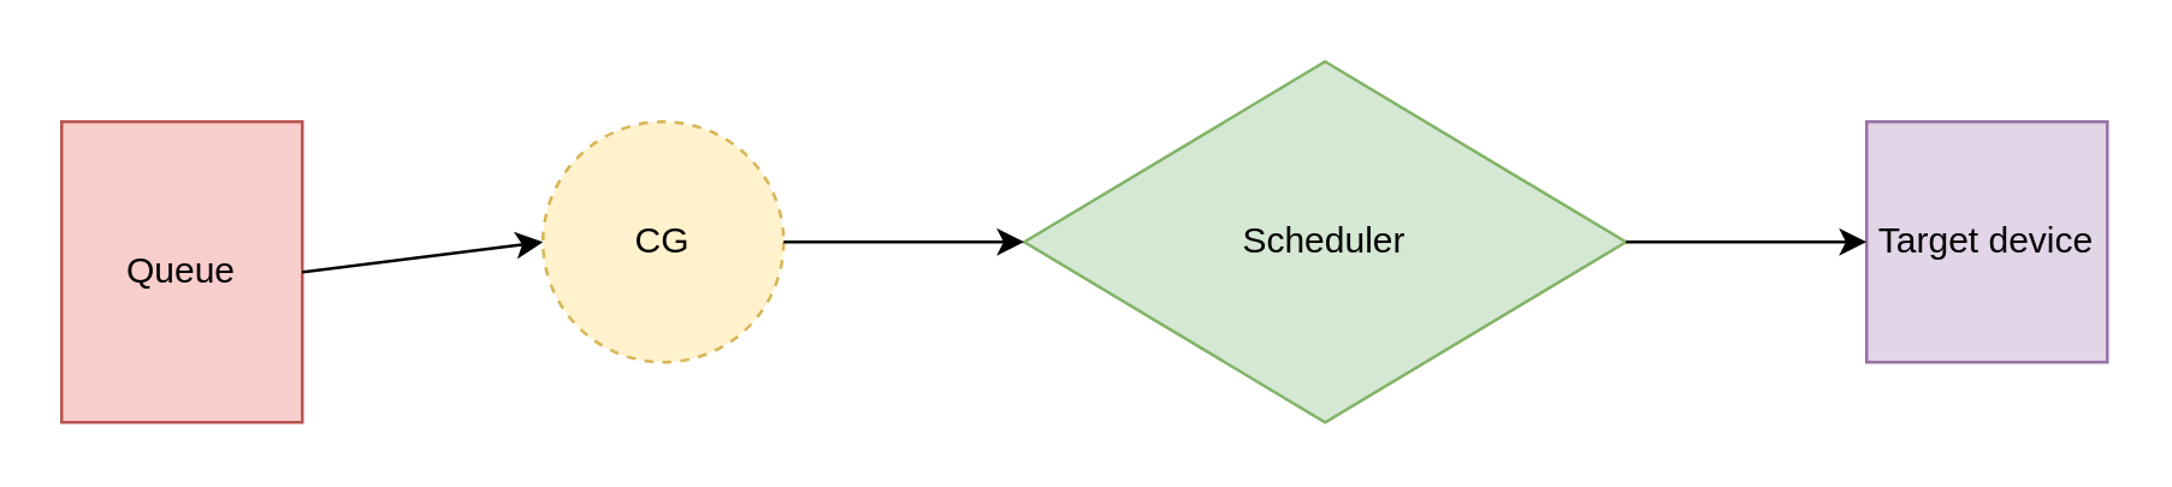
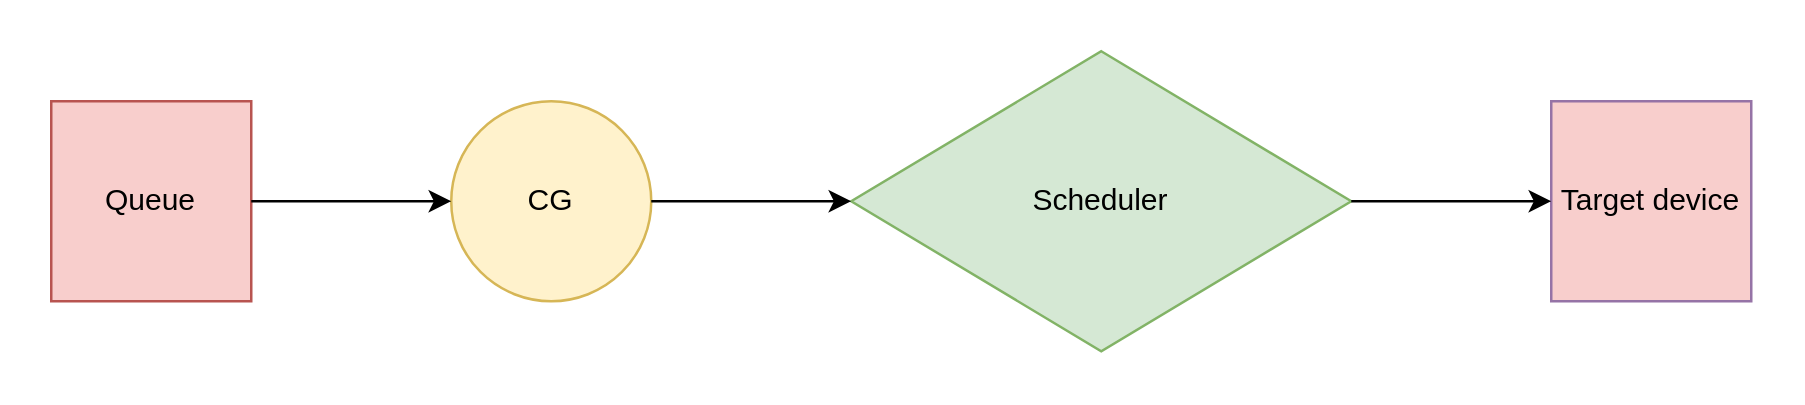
  <mxCell id="0" />
  <mxCell id="1" parent="0" />
  <mxCell id="2" value="Scheduler" style="rhombus;whiteSpace=wrap;html=1;fillColor=#d5e8d4;strokeColor=#82b366;" parent="1" vertex="1"><mxGeometry x="340" y="20" width="200" height="120" as="geometry" /></mxCell>
- <mxCell id="3" value="Target device" style="rounded=0;whiteSpace=wrap;html=1;fillColor=#e1d5e7;strokeColor=#9673a6;" parent="1" vertex="1"><mxGeometry x="620" y="40" width="80" height="80" as="geometry" /></mxCell>
- <mxCell id="4" value="CG" style="ellipse;whiteSpace=wrap;html=1;fillColor=#fff2cc;strokeColor=#d6b656;dashed=1;" parent="1" vertex="1"><mxGeometry x="180" y="40" width="80" height="80" as="geometry" /></mxCell>
- <mxCell id="5" value="Queue" style="rounded=0;whiteSpace=wrap;html=1;fillColor=#f8cecc;strokeColor=#b85450;" parent="1" vertex="1"><mxGeometry x="20" y="40" width="80" height="100" as="geometry" /></mxCell>
+ <mxCell id="3" value="Target device" style="rounded=0;whiteSpace=wrap;html=1;fillColor=#f8cecc;strokeColor=#9673a6;" parent="1" vertex="1"><mxGeometry x="620" y="40" width="80" height="80" as="geometry" /></mxCell>
+ <mxCell id="4" value="CG" style="ellipse;whiteSpace=wrap;html=1;fillColor=#fff2cc;strokeColor=#d6b656;" parent="1" vertex="1"><mxGeometry x="180" y="40" width="80" height="80" as="geometry" /></mxCell>
+ <mxCell id="5" value="Queue" style="rounded=0;whiteSpace=wrap;html=1;fillColor=#f8cecc;strokeColor=#b85450;" parent="1" vertex="1"><mxGeometry x="20" y="40" width="80" height="80" as="geometry" /></mxCell>
  <mxCell id="6" value="" style="endArrow=classic;html=1;exitX=1;exitY=0.5;exitDx=0;exitDy=0;entryX=0;entryY=0.5;entryDx=0;entryDy=0;" parent="1" source="5" target="4" edge="1"><mxGeometry width="50" height="50" relative="1" as="geometry"><mxPoint x="370" y="400" as="sourcePoint" /><mxPoint x="420" y="350" as="targetPoint" /></mxGeometry></mxCell>
  <mxCell id="7" value="" style="endArrow=classic;html=1;exitX=1;exitY=0.5;exitDx=0;exitDy=0;entryX=0;entryY=0.5;entryDx=0;entryDy=0;" parent="1" source="4" target="2" edge="1"><mxGeometry width="50" height="50" relative="1" as="geometry"><mxPoint x="210" y="150" as="sourcePoint" /><mxPoint x="290" y="150" as="targetPoint" /></mxGeometry></mxCell>
  <mxCell id="8" value="" style="endArrow=classic;html=1;exitX=1;exitY=0.5;exitDx=0;exitDy=0;entryX=0;entryY=0.5;entryDx=0;entryDy=0;" parent="1" source="2" target="3" edge="1"><mxGeometry width="50" height="50" relative="1" as="geometry"><mxPoint x="120" y="100" as="sourcePoint" /><mxPoint x="200" y="100" as="targetPoint" /></mxGeometry></mxCell>
